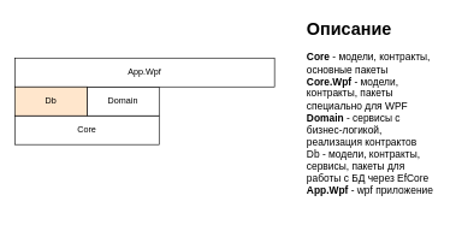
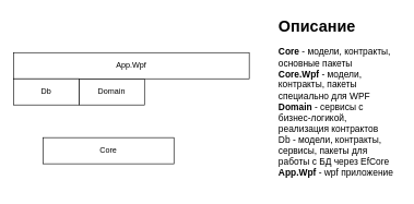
  <mxCell id="0" />
  <mxCell id="1" parent="0" />
- <mxCell id="2" value="Core" style="rounded=0;whiteSpace=wrap;html=1;" vertex="1" parent="1"><mxGeometry x="20" y="160" width="200" height="40" as="geometry" /></mxCell>
+ <mxCell id="2" value="Core" style="rounded=0;whiteSpace=wrap;html=1;" vertex="1" parent="1"><mxGeometry x="65" y="210" width="200" height="40" as="geometry" /></mxCell>
  <mxCell id="3" value="Domain" style="rounded=0;whiteSpace=wrap;html=1;" vertex="1" parent="1"><mxGeometry x="120" y="120" width="100" height="40" as="geometry" /></mxCell>
  <mxCell id="4" value="&lt;h1&gt;Описание&lt;/h1&gt;&lt;div&gt;&lt;font style=&quot;font-size: 14px;&quot;&gt;&lt;b&gt;Core&lt;/b&gt;&lt;/font&gt;&lt;font style=&quot;font-size: 14px; font-weight: normal;&quot;&gt; - модели, контракты, основные пакеты&lt;/font&gt;&lt;/div&gt;&lt;div&gt;&lt;font style=&quot;font-size: 14px;&quot;&gt;&lt;b&gt;Core.Wpf&lt;/b&gt;&lt;/font&gt;&lt;font style=&quot;font-size: 14px; font-weight: normal;&quot;&gt; - модели, контракты, пакеты специально для WPF&lt;/font&gt;&lt;/div&gt;&lt;div&gt;&lt;font style=&quot;font-size: 14px;&quot;&gt;&lt;b&gt;Domain&lt;/b&gt;&lt;/font&gt;&lt;font style=&quot;font-size: 14px; font-weight: normal;&quot;&gt; - сервисы с бизнес-логикой, реализация контрактов&lt;/font&gt;&lt;/div&gt;&lt;div&gt;&lt;font style=&quot;font-size: 14px; font-weight: normal;&quot;&gt;Db - модели, контракты, сервисы, пакеты для работы с БД через EfCore&lt;/font&gt;&lt;/div&gt;&lt;div&gt;&lt;font style=&quot;font-size: 14px;&quot;&gt;&lt;b&gt;App.Wpf&lt;/b&gt;&lt;/font&gt;&lt;font style=&quot;font-size: 14px; font-weight: normal;&quot;&gt; - wpf приложение&lt;/font&gt;&lt;/div&gt;" style="text;html=1;strokeColor=none;fillColor=none;spacing=5;spacingTop=-20;whiteSpace=wrap;overflow=hidden;rounded=0;" vertex="1" parent="1"><mxGeometry x="420" y="20" width="190" height="270" as="geometry" /></mxCell>
  <mxCell id="5" value="App.Wpf" style="rounded=0;whiteSpace=wrap;html=1;" vertex="1" parent="1"><mxGeometry x="20" y="80" width="360" height="40" as="geometry" /></mxCell>
- <mxCell id="6" value="Db" style="rounded=0;whiteSpace=wrap;html=1;fillColor=#ffe6cc;" vertex="1" parent="1"><mxGeometry x="20" y="120" width="100" height="40" as="geometry" /></mxCell>
+ <mxCell id="6" value="Db" style="rounded=0;whiteSpace=wrap;html=1;" vertex="1" parent="1"><mxGeometry x="20" y="120" width="100" height="40" as="geometry" /></mxCell>
